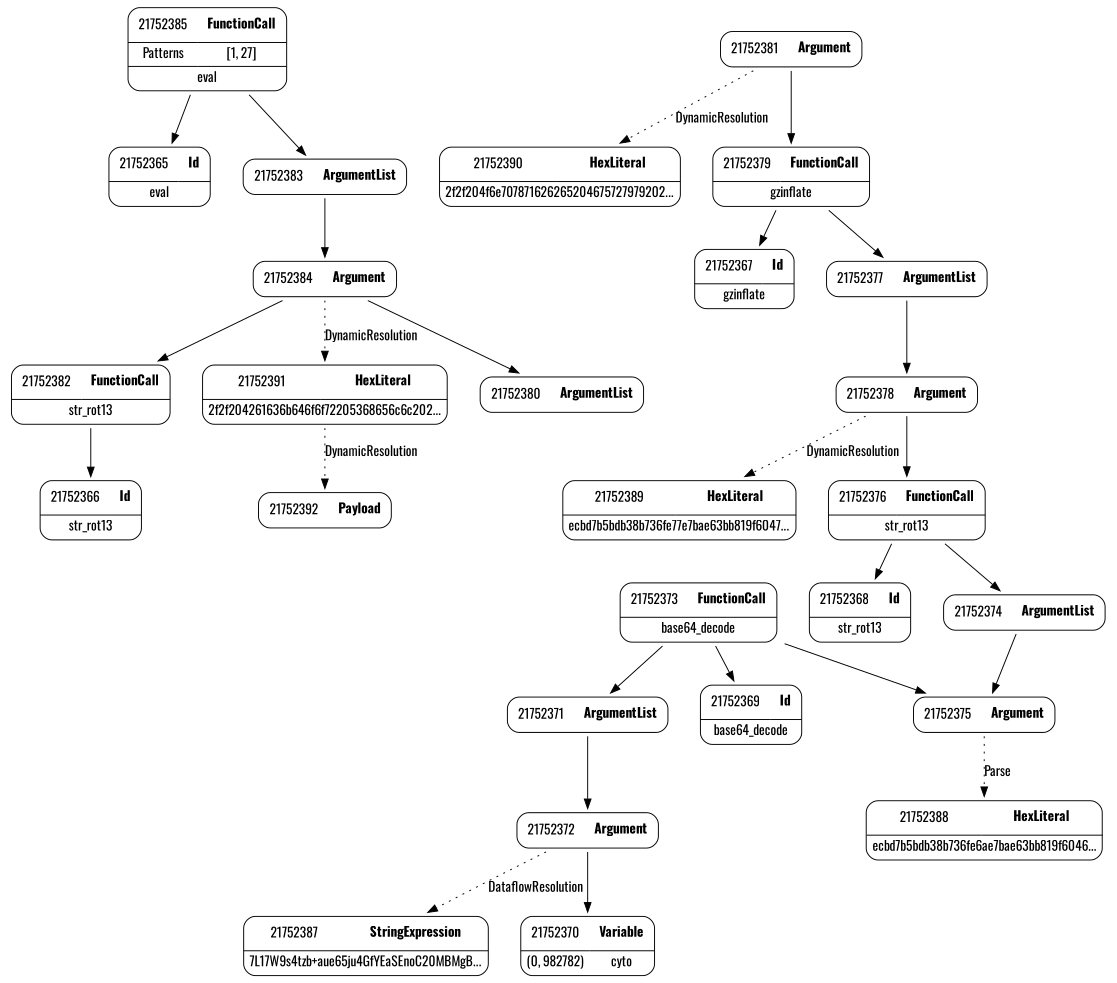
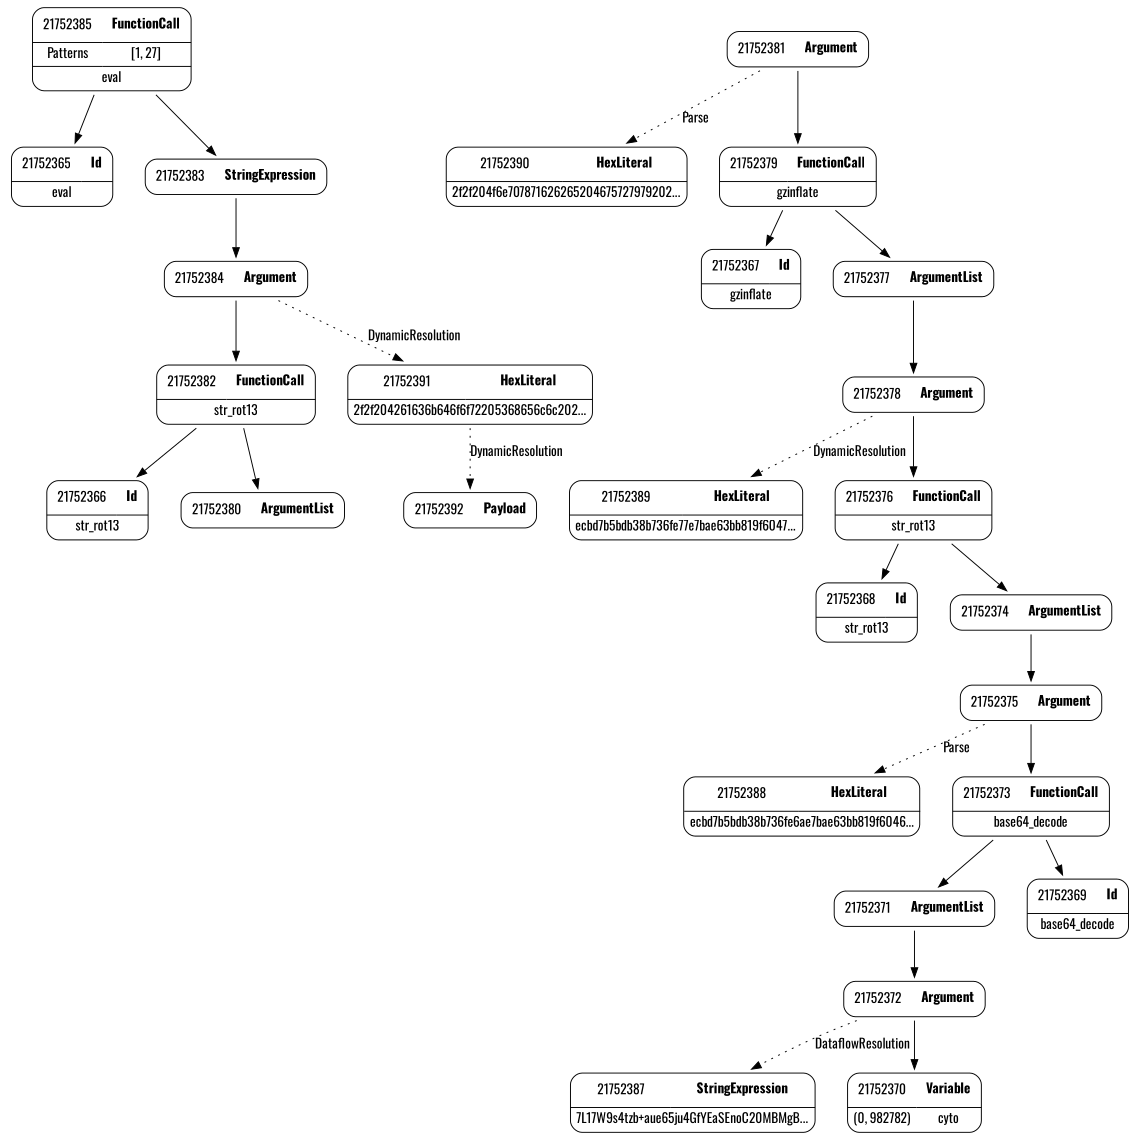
  digraph {
    fontname=Oswald
    node [fontname=Oswald shape=none]
    edge [fontname=Oswald weight=2]
    n1 [label=<<TABLE border='1' cellspacing='0' cellpadding='10' style='rounded' ><TR><TD border='0'>21752392</TD><TD border='0'><B>Payload</B></TD></TR></TABLE>>]
    n2 [label=<<TABLE border='1' cellspacing='0' cellpadding='10' style='rounded' ><TR><TD border='0'>21752387</TD><TD border='0'><B>StringExpression</B></TD></TR><HR/><TR><TD border='0' cellpadding='5' colspan='2'>7L17W9s4tzb+aue65ju4GfYEaSEnoC20MBMgB...</TD></TR></TABLE>>]
    n3 [label=<<TABLE border='1' cellspacing='0' cellpadding='10' style='rounded' ><TR><TD border='0'>21752385</TD><TD border='0'><B>FunctionCall</B></TD></TR><HR/><TR><TD border='0' cellpadding='5'>Patterns</TD><TD border='0' cellpadding='5'>[1, 27]</TD></TR><HR/><TR><TD border='0' cellpadding='5' colspan='2'>eval</TD></TR></TABLE>>]
    n4 [label=<<TABLE border='1' cellspacing='0' cellpadding='10' style='rounded' ><TR><TD border='0'>21752365</TD><TD border='0'><B>Id</B></TD></TR><HR/><TR><TD border='0' cellpadding='5' colspan='2'>eval</TD></TR></TABLE>>]
-   n5 [label=<<TABLE border='1' cellspacing='0' cellpadding='10' style='rounded' ><TR><TD border='0'>21752383</TD><TD border='0'><B>ArgumentList</B></TD></TR></TABLE>>]
+   n5 [label=<<TABLE border='1' cellspacing='0' cellpadding='10' style='rounded' ><TR><TD border='0'>21752383</TD><TD border='0'><B>StringExpression</B></TD></TR></TABLE>>]
    n6 [label=<<TABLE border='1' cellspacing='0' cellpadding='10' style='rounded' ><TR><TD border='0'>21752384</TD><TD border='0'><B>Argument</B></TD></TR></TABLE>>]
    n7 [label=<<TABLE border='1' cellspacing='0' cellpadding='10' style='rounded' ><TR><TD border='0'>21752382</TD><TD border='0'><B>FunctionCall</B></TD></TR><HR/><TR><TD border='0' cellpadding='5' colspan='2'>str_rot13</TD></TR></TABLE>>]
    n8 [label=<<TABLE border='1' cellspacing='0' cellpadding='10' style='rounded' ><TR><TD border='0'>21752391</TD><TD border='0'><B>HexLiteral</B></TD></TR><HR/><TR><TD border='0' cellpadding='5' colspan='2'>2f2f204261636b646f6f72205368656c6c202...</TD></TR></TABLE>>]
    n9 [label=<<TABLE border='1' cellspacing='0' cellpadding='10' style='rounded' ><TR><TD border='0'>21752366</TD><TD border='0'><B>Id</B></TD></TR><HR/><TR><TD border='0' cellpadding='5' colspan='2'>str_rot13</TD></TR></TABLE>>]
    n10 [label=<<TABLE border='1' cellspacing='0' cellpadding='10' style='rounded' ><TR><TD border='0'>21752380</TD><TD border='0'><B>ArgumentList</B></TD></TR></TABLE>>]
    n11 [label=<<TABLE border='1' cellspacing='0' cellpadding='10' style='rounded' ><TR><TD border='0'>21752390</TD><TD border='0'><B>HexLiteral</B></TD></TR><HR/><TR><TD border='0' cellpadding='5' colspan='2'>2f2f204f6e707871626265204675727979202...</TD></TR></TABLE>>]
    n12 [label=<<TABLE border='1' cellspacing='0' cellpadding='10' style='rounded' ><TR><TD border='0'>21752389</TD><TD border='0'><B>HexLiteral</B></TD></TR><HR/><TR><TD border='0' cellpadding='5' colspan='2'>ecbd7b5bdb38b736fe77e7bae63bb819f6047...</TD></TR></TABLE>>]
    n13 [label=<<TABLE border='1' cellspacing='0' cellpadding='10' style='rounded' ><TR><TD border='0'>21752388</TD><TD border='0'><B>HexLiteral</B></TD></TR><HR/><TR><TD border='0' cellpadding='5' colspan='2'>ecbd7b5bdb38b736fe6ae7bae63bb819f6046...</TD></TR></TABLE>>]
    n14 [label=<<TABLE border='1' cellspacing='0' cellpadding='10' style='rounded' ><TR><TD border='0'>21752367</TD><TD border='0'><B>Id</B></TD></TR><HR/><TR><TD border='0' cellpadding='5' colspan='2'>gzinflate</TD></TR></TABLE>>]
    n15 [label=<<TABLE border='1' cellspacing='0' cellpadding='10' style='rounded' ><TR><TD border='0'>21752379</TD><TD border='0'><B>FunctionCall</B></TD></TR><HR/><TR><TD border='0' cellpadding='5' colspan='2'>gzinflate</TD></TR></TABLE>>]
    n16 [label=<<TABLE border='1' cellspacing='0' cellpadding='10' style='rounded' ><TR><TD border='0'>21752377</TD><TD border='0'><B>ArgumentList</B></TD></TR></TABLE>>]
    n17 [label=<<TABLE border='1' cellspacing='0' cellpadding='10' style='rounded' ><TR><TD border='0'>21752378</TD><TD border='0'><B>Argument</B></TD></TR></TABLE>>]
    n18 [label=<<TABLE border='1' cellspacing='0' cellpadding='10' style='rounded' ><TR><TD border='0'>21752376</TD><TD border='0'><B>FunctionCall</B></TD></TR><HR/><TR><TD border='0' cellpadding='5' colspan='2'>str_rot13</TD></TR></TABLE>>]
    n19 [label=<<TABLE border='1' cellspacing='0' cellpadding='10' style='rounded' ><TR><TD border='0'>21752368</TD><TD border='0'><B>Id</B></TD></TR><HR/><TR><TD border='0' cellpadding='5' colspan='2'>str_rot13</TD></TR></TABLE>>]
    n20 [label=<<TABLE border='1' cellspacing='0' cellpadding='10' style='rounded' ><TR><TD border='0'>21752374</TD><TD border='0'><B>ArgumentList</B></TD></TR></TABLE>>]
    n21 [label=<<TABLE border='1' cellspacing='0' cellpadding='10' style='rounded' ><TR><TD border='0'>21752375</TD><TD border='0'><B>Argument</B></TD></TR></TABLE>>]
    n22 [label=<<TABLE border='1' cellspacing='0' cellpadding='10' style='rounded' ><TR><TD border='0'>21752373</TD><TD border='0'><B>FunctionCall</B></TD></TR><HR/><TR><TD border='0' cellpadding='5' colspan='2'>base64_decode</TD></TR></TABLE>>]
    n23 [label=<<TABLE border='1' cellspacing='0' cellpadding='10' style='rounded' ><TR><TD border='0'>21752381</TD><TD border='0'><B>Argument</B></TD></TR></TABLE>>]
    n24 [label=<<TABLE border='1' cellspacing='0' cellpadding='10' style='rounded' ><TR><TD border='0'>21752371</TD><TD border='0'><B>ArgumentList</B></TD></TR></TABLE>>]
    n25 [label=<<TABLE border='1' cellspacing='0' cellpadding='10' style='rounded' ><TR><TD border='0'>21752372</TD><TD border='0'><B>Argument</B></TD></TR></TABLE>>]
    n26 [label=<<TABLE border='1' cellspacing='0' cellpadding='10' style='rounded' ><TR><TD border='0'>21752370</TD><TD border='0'><B>Variable</B></TD></TR><HR/><TR><TD border='0' cellpadding='5'>(0, 982782)</TD><TD border='0' cellpadding='5'>cyto</TD></TR></TABLE>>]
    n27 [label=<<TABLE border='1' cellspacing='0' cellpadding='10' style='rounded' ><TR><TD border='0'>21752369</TD><TD border='0'><B>Id</B></TD></TR><HR/><TR><TD border='0' cellpadding='5' colspan='2'>base64_decode</TD></TR></TABLE>>]
    n3 -> n4
    n3 -> n5
    n5 -> n6
    n6 -> n7
    n6 -> n8 [label=DynamicResolution style=dotted weight=""]
    n7 -> n9
-   n6 -> n10
+   n7 -> n10
    n8 -> n1 [label=DynamicResolution style=dotted weight=""]
    n15 -> n14
    n15 -> n16
    n16 -> n17
    n17 -> n12 [label=DynamicResolution style=dotted weight=""]
    n17 -> n18
    n18 -> n19
    n18 -> n20
    n20 -> n21
    n21 -> n13 [label=Parse style=dotted weight=""]
-   n22 -> n21
+   n21 -> n22
    n22 -> n24
    n22 -> n27
-   n23 -> n11 [label=DynamicResolution style=dotted weight=""]
+   n23 -> n11 [label=Parse style=dotted weight=""]
    n23 -> n15
    n24 -> n25
    n25 -> n2 [label=DataflowResolution style=dotted weight=""]
    n25 -> n26
  }
